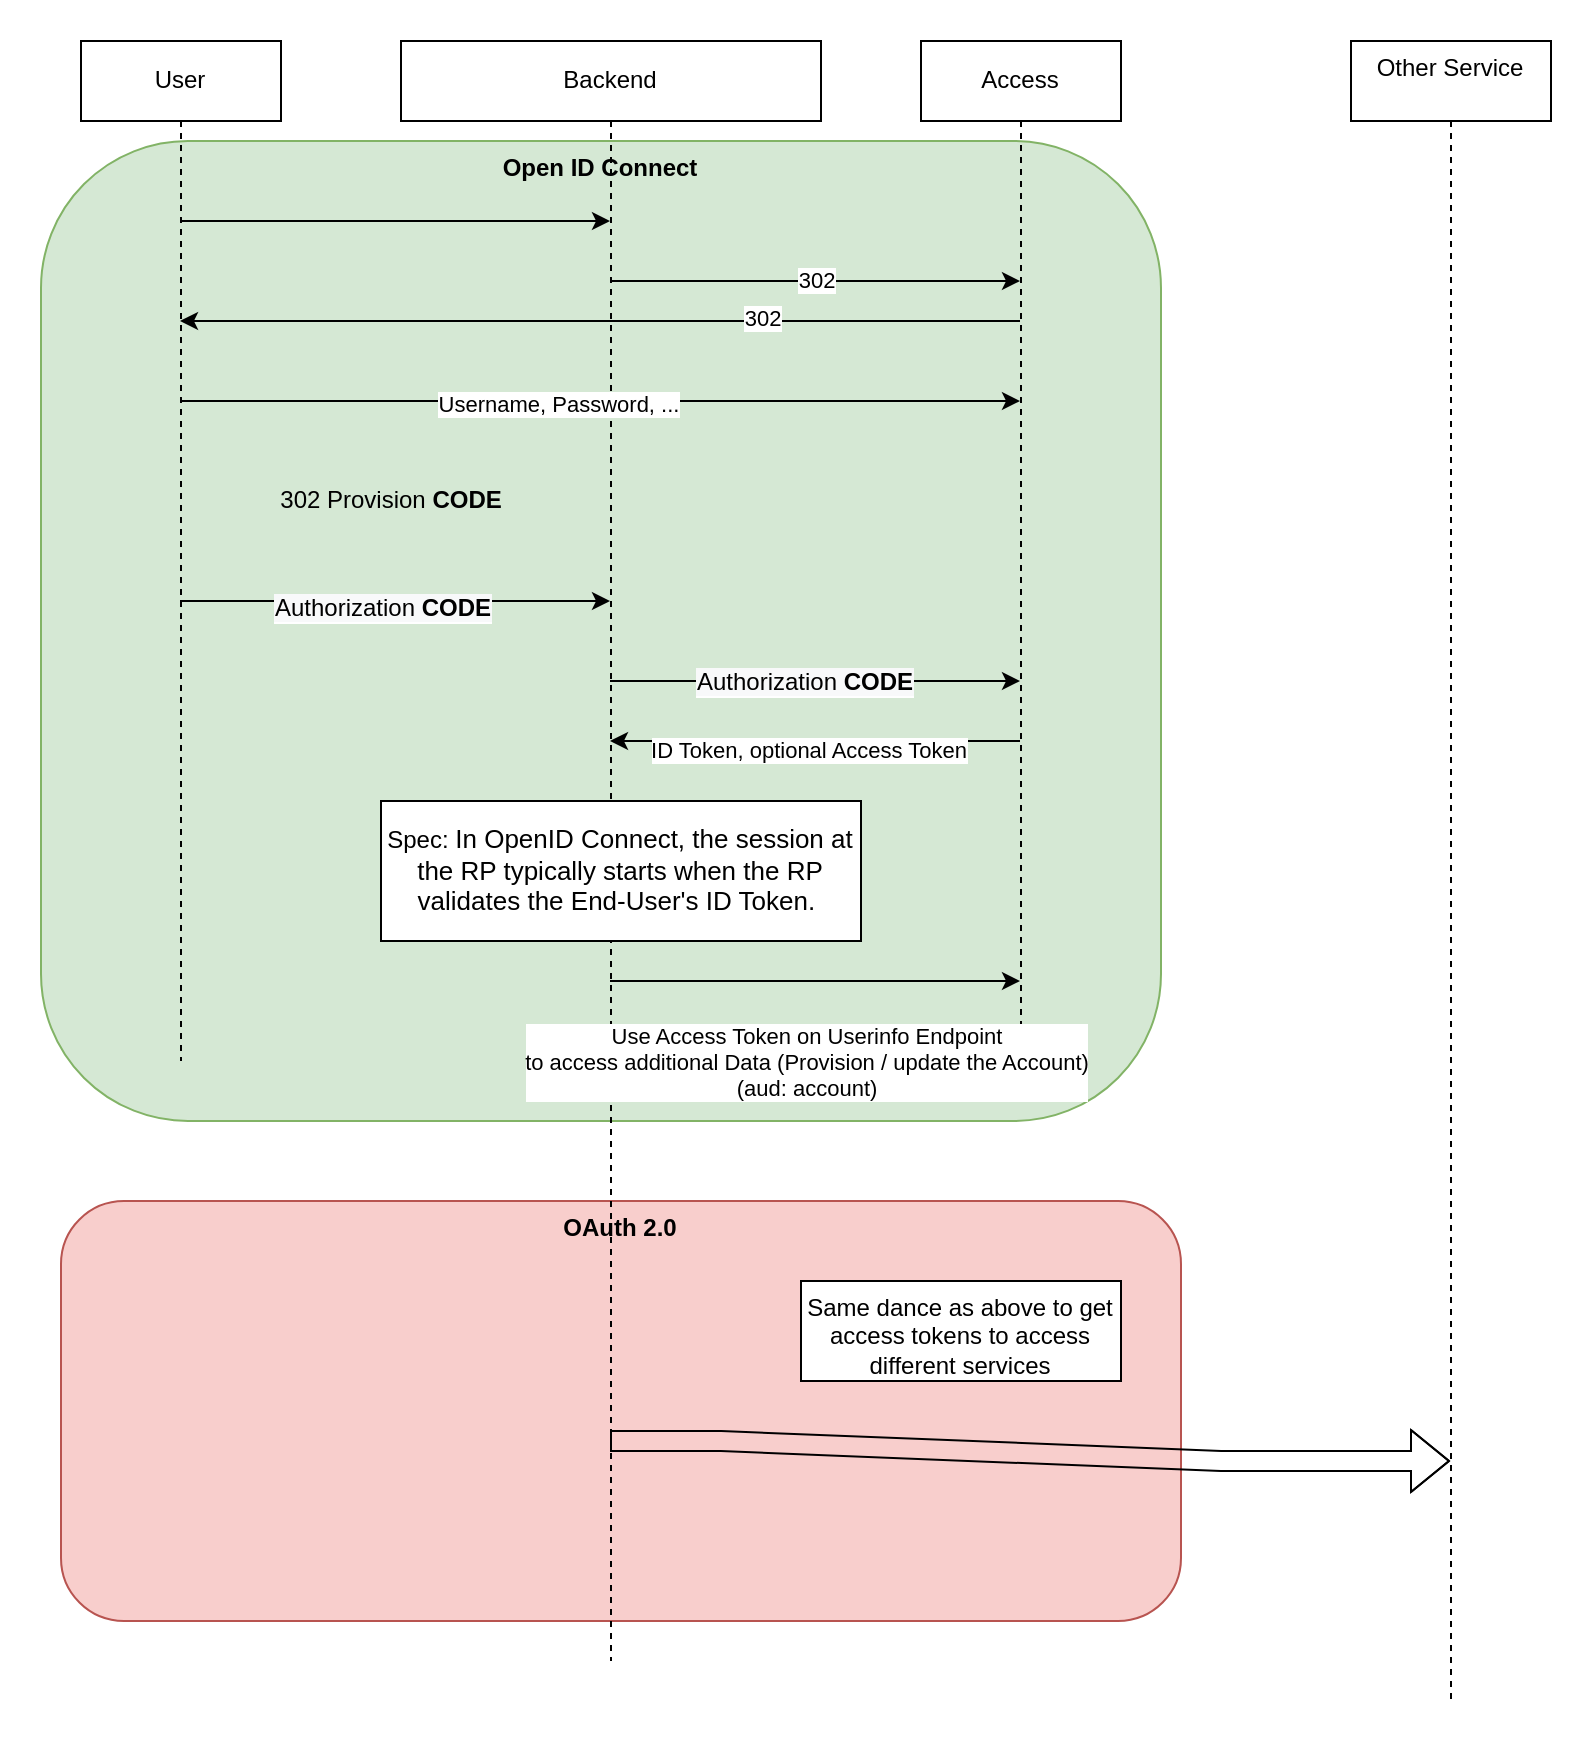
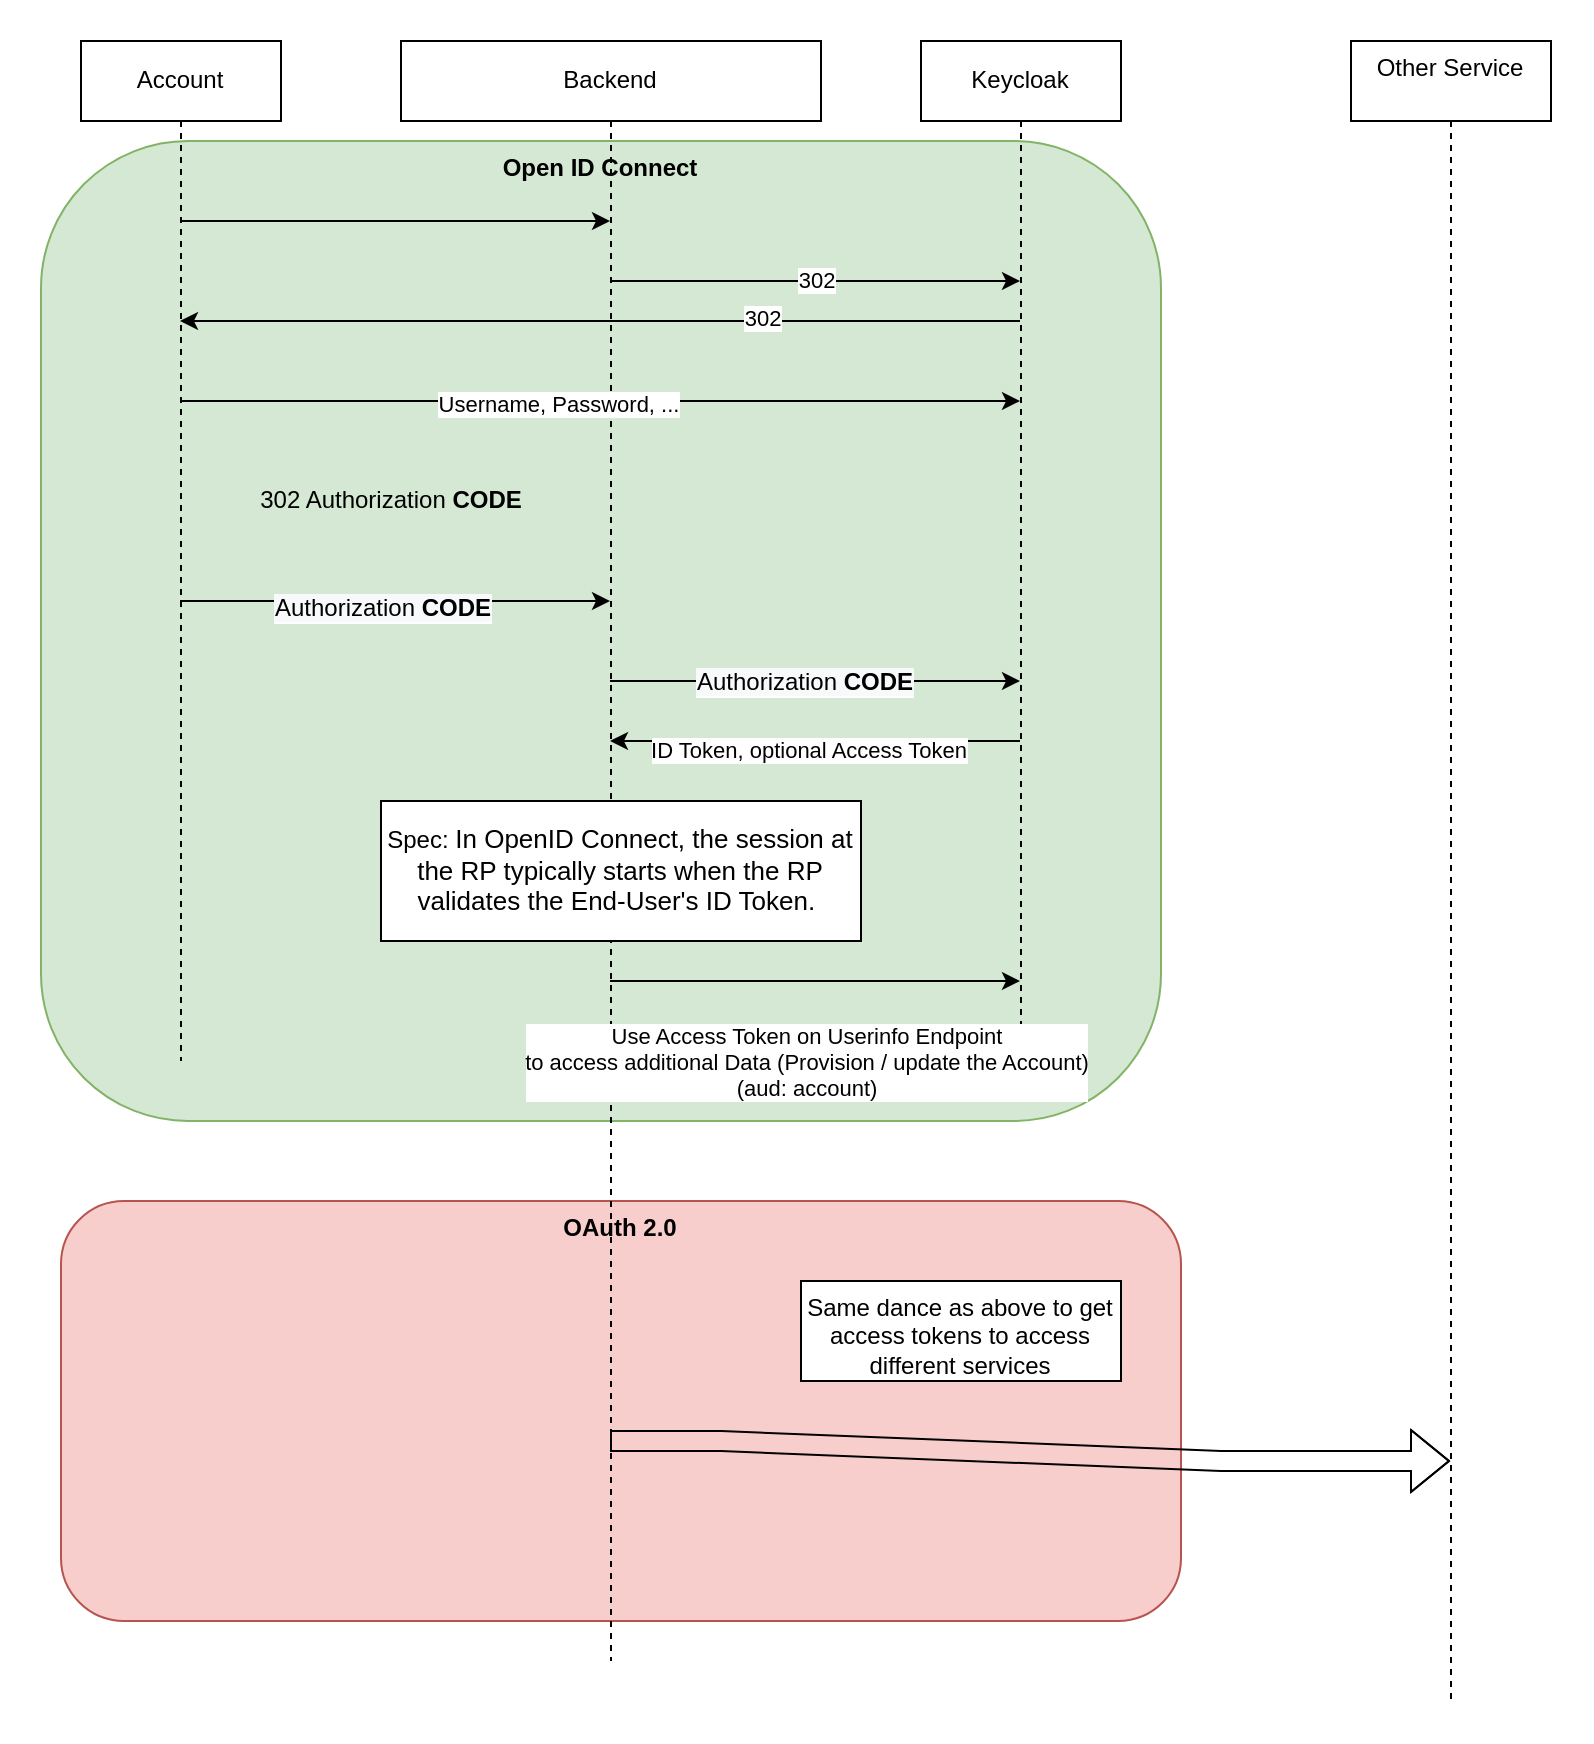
  <mxCell id="0" />
  <mxCell id="1" parent="0" />
  <mxCell id="2" value="&lt;b&gt;OAuth 2.0&lt;/b&gt;" style="rounded=1;whiteSpace=wrap;html=1;align=center;verticalAlign=top;fillColor=#f8cecc;strokeColor=#b85450;" vertex="1" parent="1"><mxGeometry x="30" y="600" width="560" height="210" as="geometry" /></mxCell>
  <mxCell id="3" value="&lt;b&gt;Open ID Connect&lt;/b&gt;" style="rounded=1;whiteSpace=wrap;html=1;fillColor=#d5e8d4;strokeColor=#82b366;verticalAlign=top;align=center;" vertex="1" parent="1"><mxGeometry x="20" y="70" width="560" height="490" as="geometry" /></mxCell>
  <mxCell id="4" value="302" style="edgeStyle=none;rounded=0;orthogonalLoop=1;jettySize=auto;html=1;" edge="1" parent="1" source="7" target="12"><mxGeometry relative="1" as="geometry"><Array as="points"><mxPoint x="330" y="140" /></Array></mxGeometry></mxCell>
  <mxCell id="5" value="" style="edgeStyle=none;rounded=0;orthogonalLoop=1;jettySize=auto;html=1;" edge="1" parent="1" source="7" target="12"><mxGeometry relative="1" as="geometry"><Array as="points"><mxPoint x="330" y="340" /></Array></mxGeometry></mxCell>
  <mxCell id="6" value="&lt;span style=&quot;font-size: 12px ; background-color: rgb(248 , 249 , 250)&quot;&gt;Authorization&amp;nbsp;&lt;/span&gt;&lt;b style=&quot;font-size: 12px ; background-color: rgb(248 , 249 , 250)&quot;&gt;CODE&lt;/b&gt;" style="edgeLabel;html=1;align=center;verticalAlign=middle;resizable=0;points=[];" vertex="1" connectable="0" parent="5"><mxGeometry x="-0.059" relative="1" as="geometry"><mxPoint x="1" as="offset" /></mxGeometry></mxCell>
  <mxCell id="7" value="Backend" style="shape=umlLifeline;perimeter=lifelinePerimeter;whiteSpace=wrap;html=1;container=1;collapsible=0;recursiveResize=0;outlineConnect=0;" vertex="1" parent="1"><mxGeometry x="200" y="20" width="210" height="810" as="geometry" /></mxCell>
  <mxCell id="8" style="edgeStyle=none;rounded=0;orthogonalLoop=1;jettySize=auto;html=1;" edge="1" parent="1" source="12" target="18"><mxGeometry relative="1" as="geometry"><Array as="points"><mxPoint x="180" y="160" /></Array></mxGeometry></mxCell>
  <mxCell id="9" value="302" style="edgeLabel;html=1;align=center;verticalAlign=middle;resizable=0;points=[];" vertex="1" connectable="0" parent="8"><mxGeometry x="-0.38" y="-2" relative="1" as="geometry"><mxPoint x="1" as="offset" /></mxGeometry></mxCell>
  <mxCell id="10" style="edgeStyle=none;rounded=0;orthogonalLoop=1;jettySize=auto;html=1;" edge="1" parent="1" source="12" target="7"><mxGeometry relative="1" as="geometry"><mxPoint x="518.69" y="370" as="sourcePoint" /><mxPoint x="309" y="370" as="targetPoint" /><Array as="points"><mxPoint x="490" y="370" /></Array></mxGeometry></mxCell>
  <mxCell id="11" value="ID Token, optional Access Token" style="edgeLabel;html=1;align=center;verticalAlign=middle;resizable=0;points=[];" vertex="1" connectable="0" parent="10"><mxGeometry x="0.043" y="4" relative="1" as="geometry"><mxPoint x="1" as="offset" /></mxGeometry></mxCell>
- <mxCell id="12" value="Access" style="shape=umlLifeline;perimeter=lifelinePerimeter;whiteSpace=wrap;html=1;container=1;collapsible=0;recursiveResize=0;outlineConnect=0;" vertex="1" parent="1"><mxGeometry x="460" y="20" width="100" height="510" as="geometry" /></mxCell>
+ <mxCell id="12" value="Keycloak" style="shape=umlLifeline;perimeter=lifelinePerimeter;whiteSpace=wrap;html=1;container=1;collapsible=0;recursiveResize=0;outlineConnect=0;" vertex="1" parent="1"><mxGeometry x="460" y="20" width="100" height="510" as="geometry" /></mxCell>
  <mxCell id="13" style="edgeStyle=none;rounded=0;orthogonalLoop=1;jettySize=auto;html=1;" edge="1" parent="1" source="18" target="7"><mxGeometry relative="1" as="geometry"><Array as="points"><mxPoint x="170" y="110" /></Array></mxGeometry></mxCell>
  <mxCell id="14" style="edgeStyle=none;rounded=0;orthogonalLoop=1;jettySize=auto;html=1;" edge="1" parent="1" source="18" target="12"><mxGeometry relative="1" as="geometry"><Array as="points"><mxPoint x="210" y="200" /></Array></mxGeometry></mxCell>
  <mxCell id="15" value="Username, Password, ..." style="edgeLabel;html=1;align=center;verticalAlign=middle;resizable=0;points=[];" vertex="1" connectable="0" parent="14"><mxGeometry x="-0.194" y="-1" relative="1" as="geometry"><mxPoint x="20" as="offset" /></mxGeometry></mxCell>
  <mxCell id="16" style="edgeStyle=none;rounded=0;orthogonalLoop=1;jettySize=auto;html=1;" edge="1" parent="1" source="18" target="7"><mxGeometry relative="1" as="geometry"><Array as="points"><mxPoint x="270" y="300" /></Array></mxGeometry></mxCell>
  <mxCell id="17" value="&lt;meta charset=&quot;utf-8&quot;&gt;&lt;span style=&quot;color: rgb(0, 0, 0); font-family: helvetica; font-size: 12px; font-style: normal; font-weight: 400; letter-spacing: normal; text-align: center; text-indent: 0px; text-transform: none; word-spacing: 0px; background-color: rgb(248, 249, 250); display: inline; float: none;&quot;&gt;Authorization&lt;span&gt;&amp;nbsp;&lt;/span&gt;&lt;/span&gt;&lt;b style=&quot;color: rgb(0, 0, 0); font-family: helvetica; font-size: 12px; font-style: normal; letter-spacing: normal; text-align: center; text-indent: 0px; text-transform: none; word-spacing: 0px; background-color: rgb(248, 249, 250);&quot;&gt;CODE&lt;/b&gt;" style="edgeLabel;html=1;align=center;verticalAlign=middle;resizable=0;points=[];fontStyle=1" vertex="1" connectable="0" parent="16"><mxGeometry x="-0.056" y="-3" relative="1" as="geometry"><mxPoint as="offset" /></mxGeometry></mxCell>
- <mxCell id="18" value="User" style="shape=umlLifeline;perimeter=lifelinePerimeter;whiteSpace=wrap;html=1;container=1;collapsible=0;recursiveResize=0;outlineConnect=0;" vertex="1" parent="1"><mxGeometry x="40" y="20" width="100" height="510" as="geometry" /></mxCell>
+ <mxCell id="18" value="Account" style="shape=umlLifeline;perimeter=lifelinePerimeter;whiteSpace=wrap;html=1;container=1;collapsible=0;recursiveResize=0;outlineConnect=0;" vertex="1" parent="1"><mxGeometry x="40" y="20" width="100" height="510" as="geometry" /></mxCell>
  <mxCell id="19" value="Spec:&amp;nbsp;&lt;span style=&quot;font-family: &amp;#34;verdana&amp;#34; , &amp;#34;charcoal&amp;#34; , &amp;#34;helvetica&amp;#34; , &amp;#34;arial&amp;#34; , sans-serif ; font-size: small ; background-color: rgb(255 , 255 , 255)&quot;&gt;In OpenID Connect, the session at the RP typically starts when the RP validates the End-User's ID Token.&amp;nbsp;&lt;/span&gt;" style="html=1;whiteSpace=wrap;" vertex="1" parent="1"><mxGeometry x="190" y="400" width="240" height="70" as="geometry" /></mxCell>
- <mxCell id="20" value="302 Provision &lt;b&gt;CODE&lt;/b&gt;" style="text;html=1;align=center;verticalAlign=middle;resizable=0;points=[];autosize=1;strokeColor=none;fillColor=none;" vertex="1" parent="1"><mxGeometry x="120" y="240" width="150" height="20" as="geometry" /></mxCell>
+ <mxCell id="20" value="302 Authorization &lt;b&gt;CODE&lt;/b&gt;" style="text;html=1;align=center;verticalAlign=middle;resizable=0;points=[];autosize=1;strokeColor=none;fillColor=none;" vertex="1" parent="1"><mxGeometry x="120" y="240" width="150" height="20" as="geometry" /></mxCell>
  <mxCell id="21" value="Other Service" style="shape=umlLifeline;perimeter=lifelinePerimeter;whiteSpace=wrap;html=1;container=1;collapsible=0;recursiveResize=0;outlineConnect=0;align=center;verticalAlign=top;" vertex="1" parent="1"><mxGeometry x="675" y="20" width="100" height="830" as="geometry" /></mxCell>
  <mxCell id="22" value="" style="endArrow=classic;html=1;rounded=0;" edge="1" parent="1" source="7"><mxGeometry width="50" height="50" relative="1" as="geometry"><mxPoint x="340" y="490" as="sourcePoint" /><mxPoint x="509.5" y="490" as="targetPoint" /><Array as="points"><mxPoint x="440" y="490" /></Array></mxGeometry></mxCell>
  <mxCell id="23" value="Use Access Token on Userinfo Endpoint&lt;br&gt;to access additional Data (Provision / update the Account)&lt;br&gt;(aud: account)" style="edgeLabel;html=1;align=center;verticalAlign=middle;resizable=0;points=[];" vertex="1" connectable="0" parent="22"><mxGeometry x="-0.417" y="-1" relative="1" as="geometry"><mxPoint x="38" y="39" as="offset" /></mxGeometry></mxCell>
  <mxCell id="24" value="Same dance as above to get access tokens to access different services" style="rounded=0;whiteSpace=wrap;html=1;align=center;verticalAlign=top;" vertex="1" parent="1"><mxGeometry x="400" y="640" width="160" height="50" as="geometry" /></mxCell>
  <mxCell id="25" value="" style="shape=flexArrow;endArrow=classic;html=1;rounded=0;" edge="1" parent="1" source="7" target="21"><mxGeometry width="50" height="50" relative="1" as="geometry"><mxPoint x="420" y="520" as="sourcePoint" /><mxPoint x="470" y="470" as="targetPoint" /><Array as="points"><mxPoint x="330" y="720" /><mxPoint x="360" y="720" /><mxPoint x="610" y="730" /></Array></mxGeometry></mxCell>
